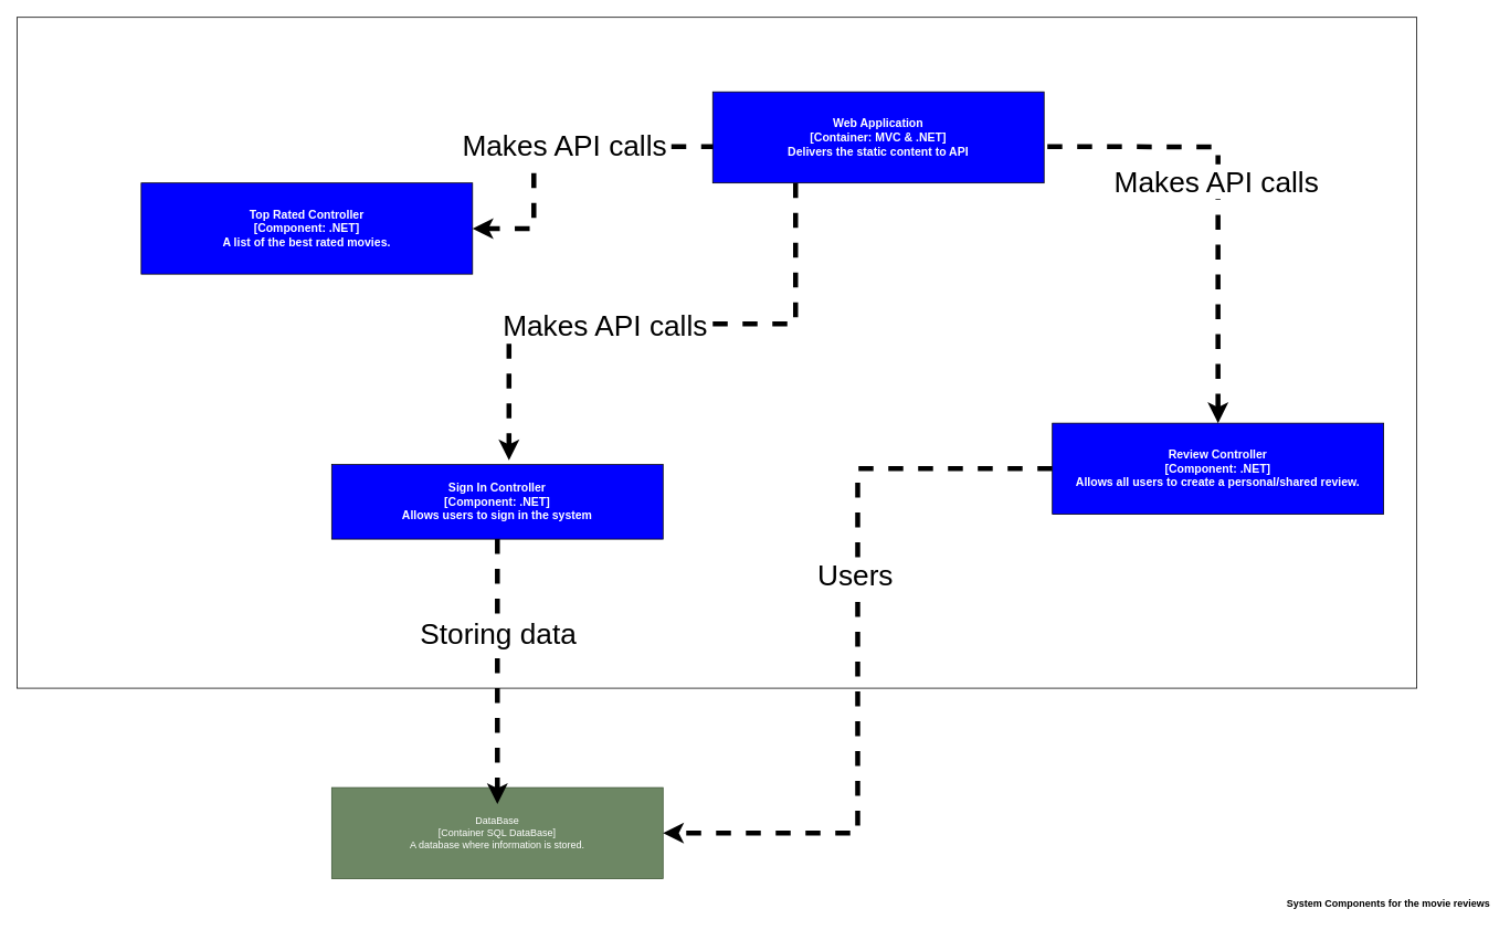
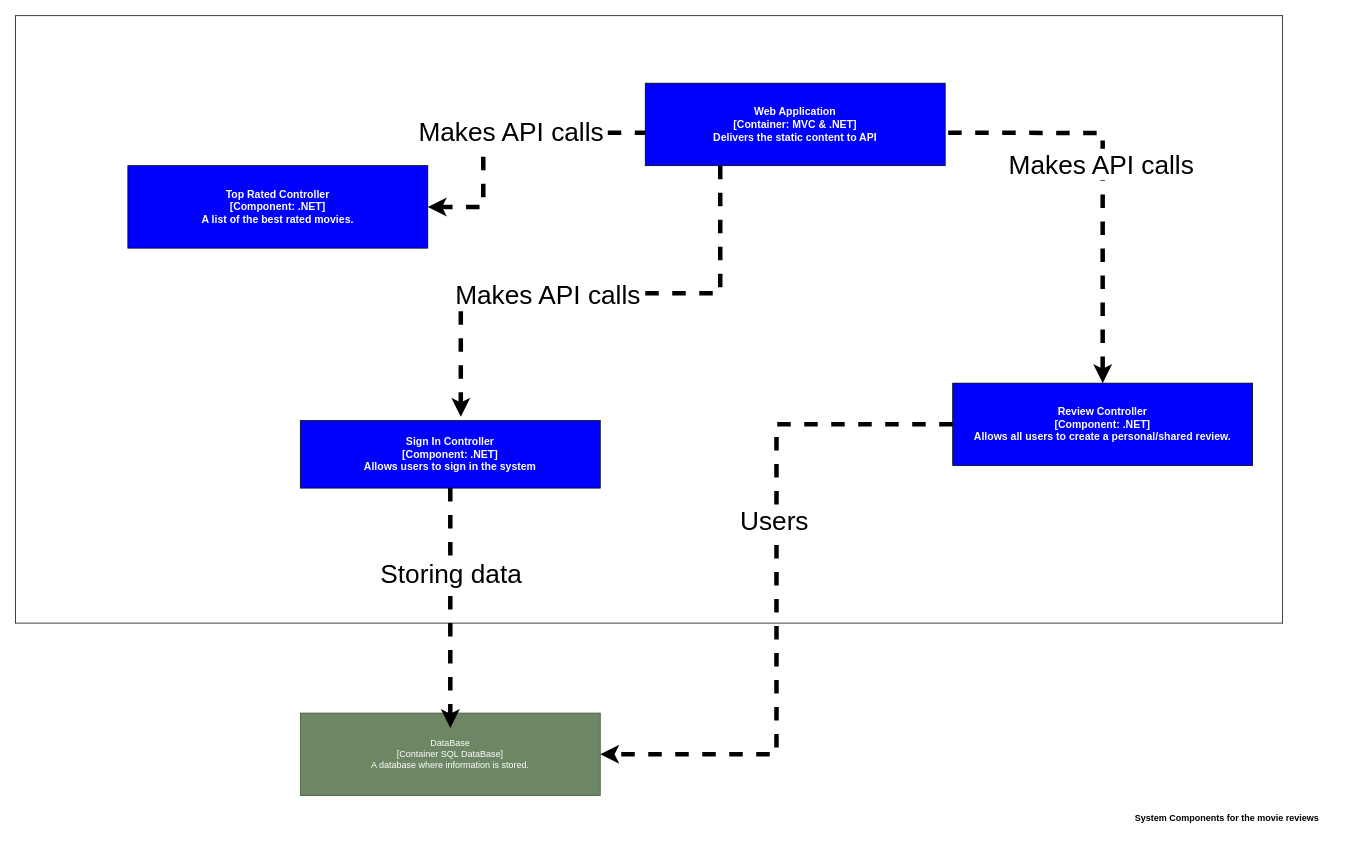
  <mxCell id="0" />
  <mxCell id="1" parent="0" />
- <mxCell id="2" value="&lt;b&gt;System Components for the movie reviews&lt;/b&gt;" style="text;html=1;strokeColor=none;fillColor=none;align=center;verticalAlign=middle;whiteSpace=wrap;rounded=0;" parent="1" vertex="1"><mxGeometry x="1551" y="1080" width="250" height="20" as="geometry" /></mxCell>
+ <mxCell id="2" value="&lt;b&gt;System Components for the movie reviews&lt;/b&gt;" style="text;html=1;strokeColor=none;fillColor=none;align=center;verticalAlign=middle;whiteSpace=wrap;rounded=0;" parent="1" vertex="1"><mxGeometry x="1511" y="1080" width="250" height="20" as="geometry" /></mxCell>
  <mxCell id="3" value="DataBase&lt;br&gt;[Container SQL DataBase]&lt;br&gt;A database where information is stored." style="rounded=1;whiteSpace=wrap;html=1;fillColor=#6d8764;arcSize=0;strokeColor=#3A5431;fontColor=#ffffff;" vertex="1" parent="1"><mxGeometry x="400" y="950" width="400" height="110" as="geometry" /></mxCell>
  <mxCell id="4" value="&lt;font color=&quot;#ffffff&quot;&gt;&lt;span style=&quot;font-size: 14px&quot;&gt;&lt;b&gt;Top Rated Controller&lt;/b&gt;&lt;/span&gt;&lt;/font&gt;&lt;br style=&quot;padding: 0px ; margin: 0px ; color: rgb(255 , 255 , 255) ; font-size: 14px ; font-weight: 700&quot;&gt;&lt;span style=&quot;color: rgb(255 , 255 , 255) ; font-size: 14px ; font-weight: 700&quot;&gt;[Component: .NET]&lt;/span&gt;&lt;br style=&quot;padding: 0px ; margin: 0px ; color: rgb(255 , 255 , 255) ; font-size: 14px ; font-weight: 700&quot;&gt;&lt;span style=&quot;color: rgb(255 , 255 , 255) ; font-size: 14px ; font-weight: 700&quot;&gt;A list of the best rated movies.&lt;/span&gt;" style="rounded=0;whiteSpace=wrap;html=1;fillColor=#0000FF;" vertex="1" parent="1"><mxGeometry y="220" width="400" height="110" as="geometry" x="170" /></mxCell>
  <mxCell id="5" style="edgeStyle=orthogonalEdgeStyle;rounded=0;orthogonalLoop=1;jettySize=auto;html=1;exitX=1;exitY=0.5;exitDx=0;exitDy=0;entryX=0.5;entryY=0;entryDx=0;entryDy=0;dashed=1;strokeColor=#000000;strokeWidth=6;fillColor=none;" edge="1" parent="1" target="14"><mxGeometry relative="1" as="geometry"><mxPoint x="1264" y="176" as="sourcePoint" /><mxPoint x="1354" y="440" as="targetPoint" /></mxGeometry></mxCell>
  <mxCell id="6" value="Makes API calls" style="text;html=1;align=center;verticalAlign=middle;resizable=0;points=[];labelBackgroundColor=#ffffff;fontSize=35;" vertex="1" connectable="0" parent="5"><mxGeometry x="-0.249" y="-41" relative="1" as="geometry"><mxPoint x="1" as="offset" /></mxGeometry></mxCell>
  <mxCell id="7" style="edgeStyle=orthogonalEdgeStyle;rounded=0;orthogonalLoop=1;jettySize=auto;html=1;exitX=0;exitY=0.5;exitDx=0;exitDy=0;dashed=1;strokeColor=#000000;strokeWidth=6;fillColor=none;" edge="1" parent="1" target="4"><mxGeometry relative="1" as="geometry"><mxPoint x="864" y="176" as="sourcePoint" /><Array as="points"><mxPoint x="644" y="176" /></Array></mxGeometry></mxCell>
  <mxCell id="8" value="Makes API calls" style="text;html=1;align=center;verticalAlign=middle;resizable=0;points=[];labelBackgroundColor=#ffffff;fontSize=35;" vertex="1" connectable="0" parent="7"><mxGeometry x="-0.062" y="-2" relative="1" as="geometry"><mxPoint as="offset" /></mxGeometry></mxCell>
  <mxCell id="9" style="edgeStyle=orthogonalEdgeStyle;rounded=0;orthogonalLoop=1;jettySize=auto;html=1;exitX=0.25;exitY=1;exitDx=0;exitDy=0;entryX=0.535;entryY=-0.058;entryDx=0;entryDy=0;entryPerimeter=0;dashed=1;strokeColor=#000000;strokeWidth=6;fillColor=none;" edge="1" parent="1" source="11" target="17"><mxGeometry relative="1" as="geometry" /></mxCell>
  <mxCell id="10" value="Makes API calls" style="text;html=1;align=center;verticalAlign=middle;resizable=0;points=[];labelBackgroundColor=#ffffff;fontSize=35;" vertex="1" connectable="0" parent="9"><mxGeometry x="0.179" y="1" relative="1" as="geometry"><mxPoint as="offset" /></mxGeometry></mxCell>
  <mxCell id="11" value="&lt;span style=&quot;color: rgb(255 , 255 , 255) ; font-size: 14px ; font-weight: 700&quot;&gt;Web Application&lt;/span&gt;&lt;br style=&quot;padding: 0px ; margin: 0px ; color: rgb(255 , 255 , 255) ; font-size: 14px ; font-weight: 700&quot;&gt;&lt;span style=&quot;color: rgb(255 , 255 , 255) ; font-size: 14px ; font-weight: 700&quot;&gt;[Container: MVC &amp;amp; .NET]&lt;/span&gt;&lt;br style=&quot;padding: 0px ; margin: 0px ; color: rgb(255 , 255 , 255) ; font-size: 14px ; font-weight: 700&quot;&gt;&lt;span style=&quot;color: rgb(255 , 255 , 255) ; font-size: 14px ; font-weight: 700&quot;&gt;Delivers the static content to API&lt;/span&gt;" style="rounded=0;whiteSpace=wrap;html=1;fillColor=#0000FF;" vertex="1" parent="1"><mxGeometry x="860" width="400" height="110" as="geometry" y="110" /></mxCell>
  <mxCell id="12" style="edgeStyle=orthogonalEdgeStyle;rounded=0;orthogonalLoop=1;jettySize=auto;html=1;entryX=1;entryY=0.5;entryDx=0;entryDy=0;dashed=1;strokeColor=#000000;strokeWidth=6;fillColor=none;" edge="1" parent="1" source="14" target="3"><mxGeometry relative="1" as="geometry" /></mxCell>
  <mxCell id="13" value="Users" style="text;html=1;align=center;verticalAlign=middle;resizable=0;points=[];labelBackgroundColor=#ffffff;fontSize=35;" vertex="1" connectable="0" parent="12"><mxGeometry x="-0.483" y="128" relative="1" as="geometry"><mxPoint x="-132" y="128" as="offset" /></mxGeometry></mxCell>
  <mxCell id="14" value="&lt;font color=&quot;#ffffff&quot;&gt;&lt;span style=&quot;font-size: 14px&quot;&gt;&lt;b&gt;Review Controller&lt;/b&gt;&lt;/span&gt;&lt;/font&gt;&lt;br style=&quot;padding: 0px ; margin: 0px ; color: rgb(255 , 255 , 255) ; font-size: 14px ; font-weight: 700&quot;&gt;&lt;span style=&quot;color: rgb(255 , 255 , 255) ; font-size: 14px ; font-weight: 700&quot;&gt;[Component: .NET]&lt;/span&gt;&lt;br style=&quot;padding: 0px ; margin: 0px ; color: rgb(255 , 255 , 255) ; font-size: 14px ; font-weight: 700&quot;&gt;&lt;span style=&quot;color: rgb(255 , 255 , 255) ; font-size: 14px ; font-weight: 700&quot;&gt;Allows all users to create a personal/shared review.&lt;/span&gt;" style="rounded=0;whiteSpace=wrap;html=1;fillColor=#0000FF;" vertex="1" parent="1"><mxGeometry x="1270" y="510" width="400" height="110" as="geometry" /></mxCell>
  <mxCell id="15" style="edgeStyle=orthogonalEdgeStyle;rounded=0;orthogonalLoop=1;jettySize=auto;html=1;exitX=0.5;exitY=1;exitDx=0;exitDy=0;entryX=0.5;entryY=0.182;entryDx=0;entryDy=0;entryPerimeter=0;dashed=1;strokeColor=#000000;strokeWidth=6;fillColor=none;" edge="1" parent="1" source="17" target="3"><mxGeometry relative="1" as="geometry" /></mxCell>
  <mxCell id="16" value="Storing data" style="text;html=1;align=center;verticalAlign=middle;resizable=0;points=[];labelBackgroundColor=#ffffff;fontSize=35;" vertex="1" connectable="0" parent="15"><mxGeometry x="-0.294" relative="1" as="geometry"><mxPoint as="offset" /></mxGeometry></mxCell>
  <mxCell id="17" value="&lt;span style=&quot;color: rgb(255 , 255 , 255) ; font-size: 14px ; font-weight: 700&quot;&gt;Sign In Controller&lt;/span&gt;&lt;br style=&quot;padding: 0px ; margin: 0px ; color: rgb(255 , 255 , 255) ; font-size: 14px ; font-weight: 700&quot;&gt;&lt;span style=&quot;color: rgb(255 , 255 , 255) ; font-size: 14px ; font-weight: 700&quot;&gt;[Component: .NET]&lt;/span&gt;&lt;br style=&quot;padding: 0px ; margin: 0px ; color: rgb(255 , 255 , 255) ; font-size: 14px ; font-weight: 700&quot;&gt;&lt;span style=&quot;color: rgb(255 , 255 , 255) ; font-size: 14px ; font-weight: 700&quot;&gt;Allows users to sign in the system&lt;/span&gt;" style="rounded=0;whiteSpace=wrap;html=1;fillColor=#0000FF;" vertex="1" parent="1"><mxGeometry x="400" y="560" width="400" height="90" as="geometry" /></mxCell>
  <mxCell id="18" value="" style="rounded=0;whiteSpace=wrap;html=1;fillColor=none;" vertex="1" parent="1"><mxGeometry x="20" y="20" width="1690" height="810" as="geometry" /></mxCell>
